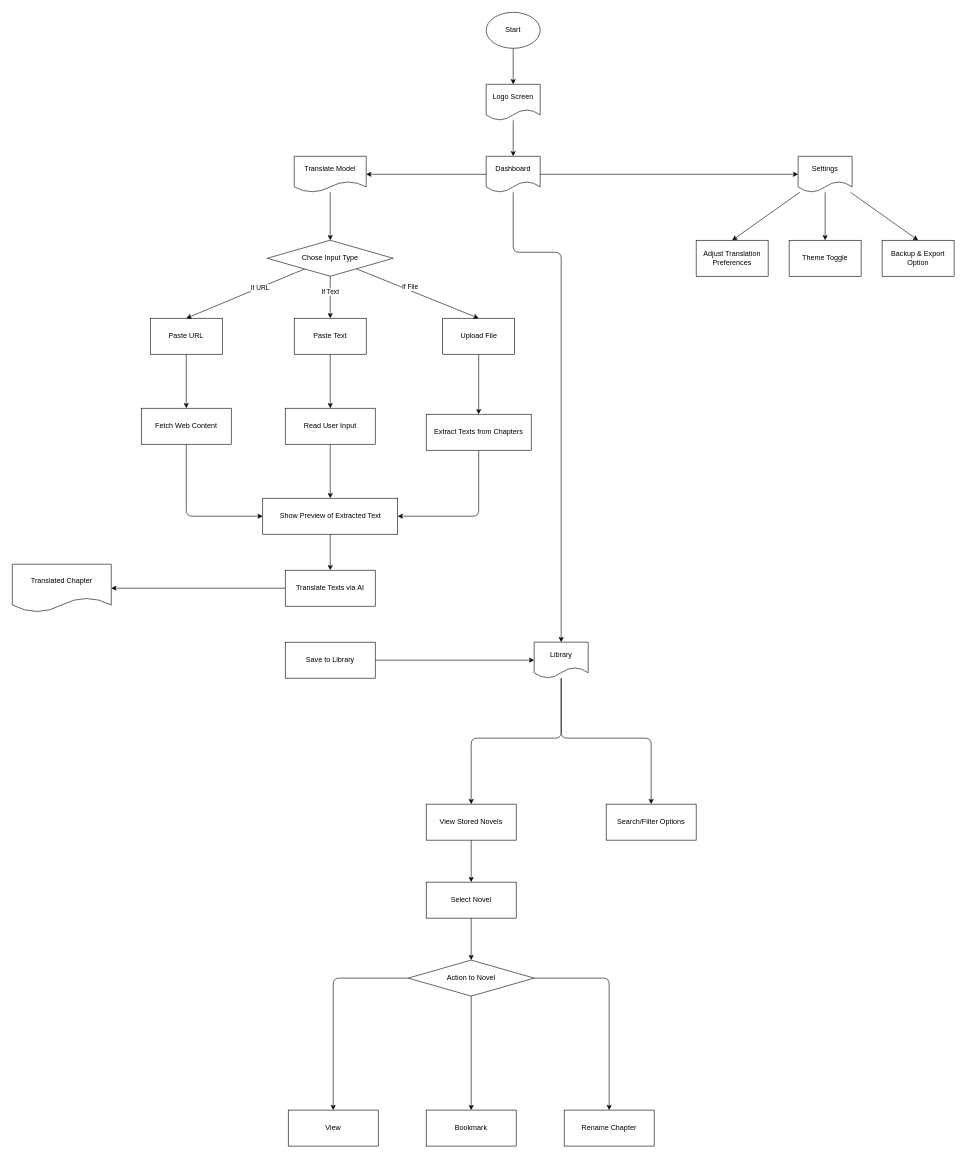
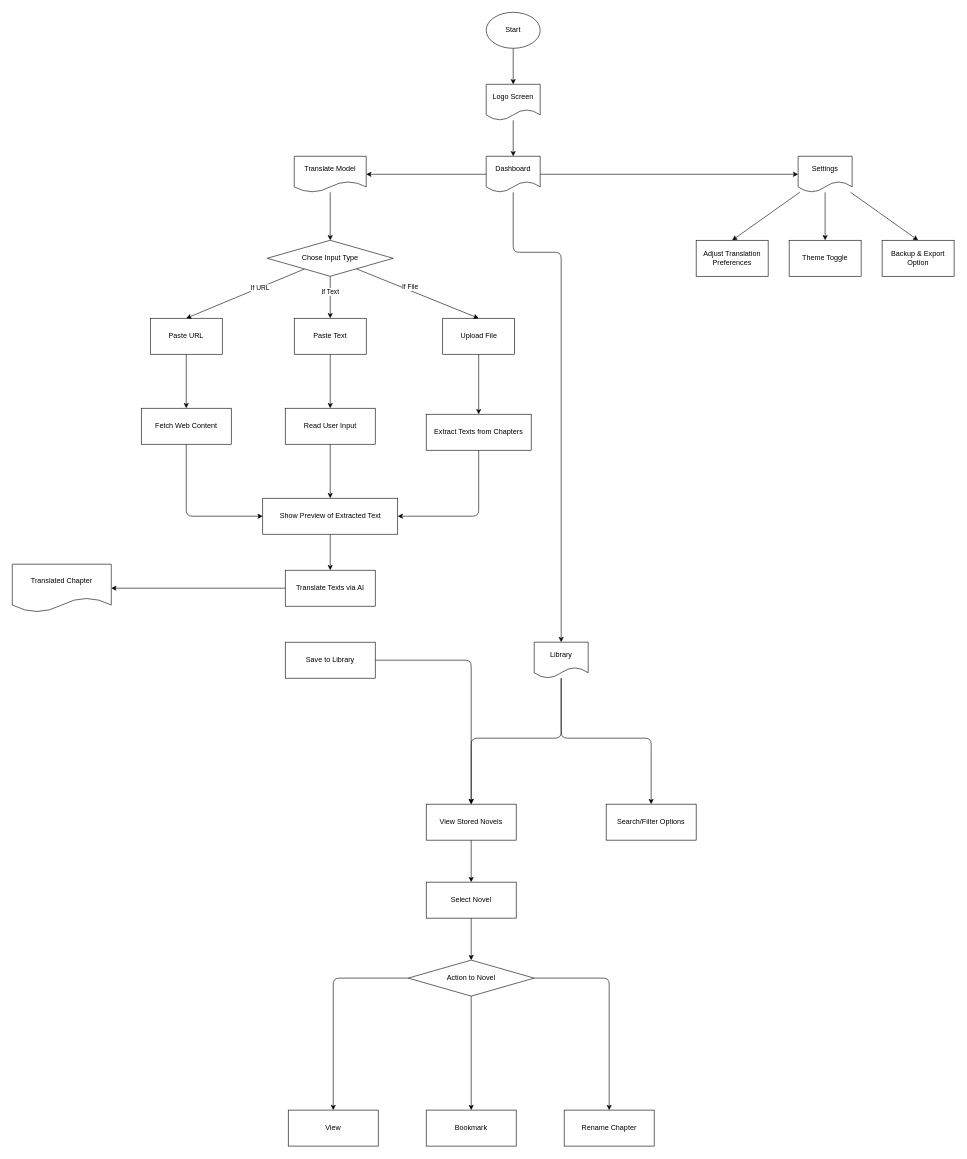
  <mxCell id="0" />
  <mxCell id="1" parent="0" />
  <mxCell id="2" style="edgeStyle=none;html=1;entryX=0.5;entryY=0;entryDx=0;entryDy=0;" parent="1" source="3" target="9" edge="1"><mxGeometry relative="1" as="geometry" /></mxCell>
  <mxCell id="3" value="Start" style="ellipse;whiteSpace=wrap;html=1;" parent="1" vertex="1"><mxGeometry x="810" y="20" width="90" height="60" as="geometry" /></mxCell>
  <mxCell id="4" style="edgeStyle=none;html=1;entryX=0;entryY=0.5;entryDx=0;entryDy=0;exitX=1;exitY=0.5;exitDx=0;exitDy=0;" parent="1" source="7" target="13" edge="1"><mxGeometry relative="1" as="geometry"><mxPoint x="960" y="290" as="sourcePoint" /></mxGeometry></mxCell>
  <mxCell id="5" style="edgeStyle=none;html=1;entryX=1;entryY=0.5;entryDx=0;entryDy=0;" parent="1" source="7" target="18" edge="1"><mxGeometry relative="1" as="geometry" /></mxCell>
  <mxCell id="6" style="edgeStyle=orthogonalEdgeStyle;html=1;entryX=0.5;entryY=0;entryDx=0;entryDy=0;" edge="1" parent="1" source="7" target="58"><mxGeometry relative="1" as="geometry"><Array as="points"><mxPoint x="855" y="420" /><mxPoint x="935" y="420" /></Array></mxGeometry></mxCell>
  <mxCell id="7" value="Dashboard" style="shape=document;whiteSpace=wrap;html=1;boundedLbl=1;" parent="1" vertex="1"><mxGeometry x="810" y="260" width="90" height="60" as="geometry" /></mxCell>
  <mxCell id="8" style="edgeStyle=none;html=1;" parent="1" source="9" target="7" edge="1"><mxGeometry relative="1" as="geometry" /></mxCell>
  <mxCell id="9" value="Logo Screen" style="shape=document;whiteSpace=wrap;html=1;boundedLbl=1;" parent="1" vertex="1"><mxGeometry x="810" y="140" width="90" height="60" as="geometry" /></mxCell>
  <mxCell id="10" style="edgeStyle=none;html=1;entryX=0.5;entryY=0;entryDx=0;entryDy=0;" parent="1" source="13" target="15" edge="1"><mxGeometry relative="1" as="geometry" /></mxCell>
  <mxCell id="11" style="edgeStyle=none;html=1;entryX=0.5;entryY=0;entryDx=0;entryDy=0;" parent="1" source="13" target="14" edge="1"><mxGeometry relative="1" as="geometry" /></mxCell>
  <mxCell id="12" style="edgeStyle=none;html=1;entryX=0.5;entryY=0;entryDx=0;entryDy=0;" parent="1" source="13" target="16" edge="1"><mxGeometry relative="1" as="geometry" /></mxCell>
  <mxCell id="13" value="Settings" style="shape=document;whiteSpace=wrap;html=1;boundedLbl=1;" parent="1" vertex="1"><mxGeometry x="1330" y="260" width="90" height="60" as="geometry" /></mxCell>
  <mxCell id="14" value="Theme Toggle" style="rounded=0;whiteSpace=wrap;html=1;" parent="1" vertex="1"><mxGeometry x="1315" y="400" width="120" height="60" as="geometry" /></mxCell>
  <mxCell id="15" value="Adjust Translation Preferences" style="rounded=0;whiteSpace=wrap;html=1;" parent="1" vertex="1"><mxGeometry x="1160" y="400" width="120" height="60" as="geometry" /></mxCell>
  <mxCell id="16" value="Backup &amp;amp; Export Option" style="rounded=0;whiteSpace=wrap;html=1;" parent="1" vertex="1"><mxGeometry x="1470" y="400" width="120" height="60" as="geometry" /></mxCell>
  <mxCell id="17" style="edgeStyle=none;html=1;entryX=0.5;entryY=0;entryDx=0;entryDy=0;" parent="1" source="18" target="31" edge="1"><mxGeometry relative="1" as="geometry" /></mxCell>
  <mxCell id="18" value="Translate Model" style="shape=document;whiteSpace=wrap;html=1;boundedLbl=1;" parent="1" vertex="1"><mxGeometry x="490" y="260" width="120" height="60" as="geometry" /></mxCell>
  <mxCell id="19" style="edgeStyle=none;html=1;entryX=0.5;entryY=0;entryDx=0;entryDy=0;" parent="1" source="20" target="39" edge="1"><mxGeometry relative="1" as="geometry" /></mxCell>
  <mxCell id="20" value="Paste Text" style="rounded=0;whiteSpace=wrap;html=1;" parent="1" vertex="1"><mxGeometry x="490" y="530" width="120" height="60" as="geometry" /></mxCell>
  <mxCell id="21" style="edgeStyle=none;html=1;entryX=0.5;entryY=0;entryDx=0;entryDy=0;" parent="1" source="22" target="33" edge="1"><mxGeometry relative="1" as="geometry" /></mxCell>
  <mxCell id="22" value="Paste URL" style="rounded=0;whiteSpace=wrap;html=1;" parent="1" vertex="1"><mxGeometry x="250" y="530" width="120" height="60" as="geometry" /></mxCell>
  <mxCell id="23" style="edgeStyle=none;html=1;" parent="1" source="24" target="37" edge="1"><mxGeometry relative="1" as="geometry" /></mxCell>
  <mxCell id="24" value="Upload File" style="rounded=0;whiteSpace=wrap;html=1;" parent="1" vertex="1"><mxGeometry x="737.5" y="530" width="120" height="60" as="geometry" /></mxCell>
  <mxCell id="25" style="edgeStyle=none;html=1;entryX=0.5;entryY=0;entryDx=0;entryDy=0;" parent="1" source="31" target="22" edge="1"><mxGeometry relative="1" as="geometry" /></mxCell>
  <mxCell id="26" value="If URL" style="edgeLabel;html=1;align=center;verticalAlign=middle;resizable=0;points=[];" parent="25" vertex="1" connectable="0"><mxGeometry x="-0.242" y="1" relative="1" as="geometry"><mxPoint as="offset" /></mxGeometry></mxCell>
  <mxCell id="27" style="edgeStyle=none;html=1;" parent="1" source="31" target="20" edge="1"><mxGeometry relative="1" as="geometry" /></mxCell>
  <mxCell id="28" value="If Text" style="edgeLabel;html=1;align=center;verticalAlign=middle;resizable=0;points=[];" parent="27" vertex="1" connectable="0"><mxGeometry x="-0.274" y="-1" relative="1" as="geometry"><mxPoint as="offset" /></mxGeometry></mxCell>
  <mxCell id="29" style="edgeStyle=none;html=1;entryX=0.5;entryY=0;entryDx=0;entryDy=0;" parent="1" source="31" target="24" edge="1"><mxGeometry relative="1" as="geometry" /></mxCell>
  <mxCell id="30" value="If File" style="edgeLabel;html=1;align=center;verticalAlign=middle;resizable=0;points=[];" parent="29" vertex="1" connectable="0"><mxGeometry x="-0.11" y="3" relative="1" as="geometry"><mxPoint x="-3" y="-4" as="offset" /></mxGeometry></mxCell>
  <mxCell id="31" value="Chose Input Type" style="rhombus;whiteSpace=wrap;html=1;" parent="1" vertex="1"><mxGeometry x="445" y="400" width="210" height="60" as="geometry" /></mxCell>
  <mxCell id="32" style="edgeStyle=orthogonalEdgeStyle;html=1;entryX=0;entryY=0.5;entryDx=0;entryDy=0;" parent="1" source="33" target="35" edge="1"><mxGeometry relative="1" as="geometry"><Array as="points"><mxPoint x="310" y="860" /></Array></mxGeometry></mxCell>
  <mxCell id="33" value="Fetch Web Content" style="rounded=0;whiteSpace=wrap;html=1;" parent="1" vertex="1"><mxGeometry x="235" y="680" width="150" height="60" as="geometry" /></mxCell>
  <mxCell id="34" style="edgeStyle=none;html=1;entryX=0.5;entryY=0;entryDx=0;entryDy=0;" parent="1" source="35" target="41" edge="1"><mxGeometry relative="1" as="geometry" /></mxCell>
  <mxCell id="35" value="Show Preview of Extracted Text" style="rounded=0;whiteSpace=wrap;html=1;" parent="1" vertex="1"><mxGeometry x="437.5" y="830" width="225" height="60" as="geometry" /></mxCell>
  <mxCell id="36" style="edgeStyle=orthogonalEdgeStyle;html=1;entryX=1;entryY=0.5;entryDx=0;entryDy=0;exitX=0.5;exitY=1;exitDx=0;exitDy=0;" parent="1" source="37" target="35" edge="1"><mxGeometry relative="1" as="geometry" /></mxCell>
  <mxCell id="37" value="Extract Texts from Chapters" style="rounded=0;whiteSpace=wrap;html=1;" parent="1" vertex="1"><mxGeometry x="710" y="690" width="175" height="60" as="geometry" /></mxCell>
  <mxCell id="38" style="edgeStyle=none;html=1;entryX=0.5;entryY=0;entryDx=0;entryDy=0;" parent="1" source="39" target="35" edge="1"><mxGeometry relative="1" as="geometry" /></mxCell>
  <mxCell id="39" value="Read User Input" style="rounded=0;whiteSpace=wrap;html=1;" parent="1" vertex="1"><mxGeometry x="475" y="680" width="150" height="60" as="geometry" /></mxCell>
  <mxCell id="40" style="edgeStyle=none;html=1;entryX=1;entryY=0.5;entryDx=0;entryDy=0;" parent="1" source="41" target="59" edge="1"><mxGeometry relative="1" as="geometry"><mxPoint x="200" y="980" as="targetPoint" /></mxGeometry></mxCell>
  <mxCell id="41" value="Translate Texts via AI" style="rounded=0;whiteSpace=wrap;html=1;" parent="1" vertex="1"><mxGeometry x="475" y="950" width="150" height="60" as="geometry" /></mxCell>
- <mxCell id="42" style="edgeStyle=orthogonalEdgeStyle;html=1;entryX=0;entryY=0.5;entryDx=0;entryDy=0;" parent="1" source="43" target="58" edge="1"><mxGeometry relative="1" as="geometry"><mxPoint x="860" y="1100" as="targetPoint" /></mxGeometry></mxCell>
+ <mxCell id="42" style="edgeStyle=orthogonalEdgeStyle;html=1;" parent="1" source="43" target="47" edge="1"><mxGeometry relative="1" as="geometry"><mxPoint x="860" y="1100" as="targetPoint" /></mxGeometry></mxCell>
  <mxCell id="43" value="Save to Library" style="rounded=0;whiteSpace=wrap;html=1;" parent="1" vertex="1"><mxGeometry x="475" y="1070" width="150" height="60" as="geometry" /></mxCell>
  <mxCell id="44" style="edgeStyle=orthogonalEdgeStyle;html=1;entryX=0.5;entryY=0;entryDx=0;entryDy=0;" parent="1" target="47" edge="1"><mxGeometry relative="1" as="geometry"><mxPoint x="935" y="1130" as="sourcePoint" /><Array as="points"><mxPoint x="935" y="1230" /><mxPoint x="785" y="1230" /></Array></mxGeometry></mxCell>
  <mxCell id="45" style="edgeStyle=orthogonalEdgeStyle;html=1;entryX=0.5;entryY=0;entryDx=0;entryDy=0;" parent="1" source="58" target="48" edge="1"><mxGeometry relative="1" as="geometry"><mxPoint x="930" y="1130" as="sourcePoint" /><Array as="points"><mxPoint x="935" y="1230" /><mxPoint x="1085" y="1230" /></Array></mxGeometry></mxCell>
  <mxCell id="46" style="edgeStyle=none;html=1;entryX=0.5;entryY=0;entryDx=0;entryDy=0;" parent="1" source="47" target="50" edge="1"><mxGeometry relative="1" as="geometry" /></mxCell>
  <mxCell id="47" value="View Stored Novels" style="rounded=0;whiteSpace=wrap;html=1;" parent="1" vertex="1"><mxGeometry x="710" y="1340" width="150" height="60" as="geometry" /></mxCell>
  <mxCell id="48" value="Search/Filter Options" style="rounded=0;whiteSpace=wrap;html=1;" parent="1" vertex="1"><mxGeometry x="1010" y="1340" width="150" height="60" as="geometry" /></mxCell>
  <mxCell id="49" style="edgeStyle=none;html=1;entryX=0.5;entryY=0;entryDx=0;entryDy=0;" parent="1" source="50" target="55" edge="1"><mxGeometry relative="1" as="geometry" /></mxCell>
  <mxCell id="50" value="Select Novel" style="rounded=0;whiteSpace=wrap;html=1;" parent="1" vertex="1"><mxGeometry x="710" y="1470" width="150" height="60" as="geometry" /></mxCell>
  <mxCell id="51" value="View" style="rounded=0;whiteSpace=wrap;html=1;" parent="1" vertex="1"><mxGeometry x="480" y="1850" width="150" height="60" as="geometry" /></mxCell>
  <mxCell id="52" style="edgeStyle=orthogonalEdgeStyle;html=1;entryX=0.5;entryY=0;entryDx=0;entryDy=0;" parent="1" source="55" target="51" edge="1"><mxGeometry relative="1" as="geometry" /></mxCell>
  <mxCell id="53" style="edgeStyle=none;html=1;" parent="1" source="55" target="56" edge="1"><mxGeometry relative="1" as="geometry" /></mxCell>
  <mxCell id="54" style="edgeStyle=orthogonalEdgeStyle;html=1;exitX=1;exitY=0.5;exitDx=0;exitDy=0;entryX=0.5;entryY=0;entryDx=0;entryDy=0;" parent="1" source="55" target="57" edge="1"><mxGeometry relative="1" as="geometry" /></mxCell>
  <mxCell id="55" value="Action to Novel" style="rhombus;whiteSpace=wrap;html=1;" parent="1" vertex="1"><mxGeometry x="680" y="1600" width="210" height="60" as="geometry" /></mxCell>
  <mxCell id="56" value="Bookmark" style="rounded=0;whiteSpace=wrap;html=1;" parent="1" vertex="1"><mxGeometry x="710" y="1850" width="150" height="60" as="geometry" /></mxCell>
  <mxCell id="57" value="Rename Chapter" style="rounded=0;whiteSpace=wrap;html=1;" parent="1" vertex="1"><mxGeometry x="940" y="1850" width="150" height="60" as="geometry" /></mxCell>
  <mxCell id="58" value="Library" style="shape=document;whiteSpace=wrap;html=1;boundedLbl=1;" parent="1" vertex="1"><mxGeometry x="890" y="1070" width="90" height="60" as="geometry" /></mxCell>
  <mxCell id="59" value="Translated Chapter" style="shape=document;whiteSpace=wrap;html=1;boundedLbl=1;strokeColor=light-dark(#000000,#FFCB23);" parent="1" vertex="1"><mxGeometry x="20" y="940" width="165" height="80" as="geometry" /></mxCell>
